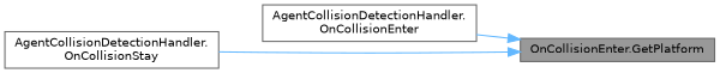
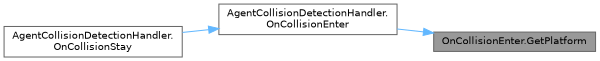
  digraph {
    rankdir=RL
    node [color=grey40 fillcolor=white fontname=Helvetica fontsize=10 shape=box style=filled]
    edge [color=steelblue1 dir=back fontname=Helvetica fontsize=10 labelfontname=Helvetica labelfontsize=10 style=solid]
    n1 [color=gray40 fillcolor=grey60 fontcolor=black height=0.2 label="OnCollisionEnter.GetPlatform" width=0.4]
    n2 [height=0.2 label="AgentCollisionDetectionHandler.\lOnCollisionEnter" width=0.4]
    n3 [height=0.2 label="AgentCollisionDetectionHandler.\lOnCollisionStay" width=0.4]
    n1 -> n2
-   n1 -> n3
+   n2 -> n3
  }
